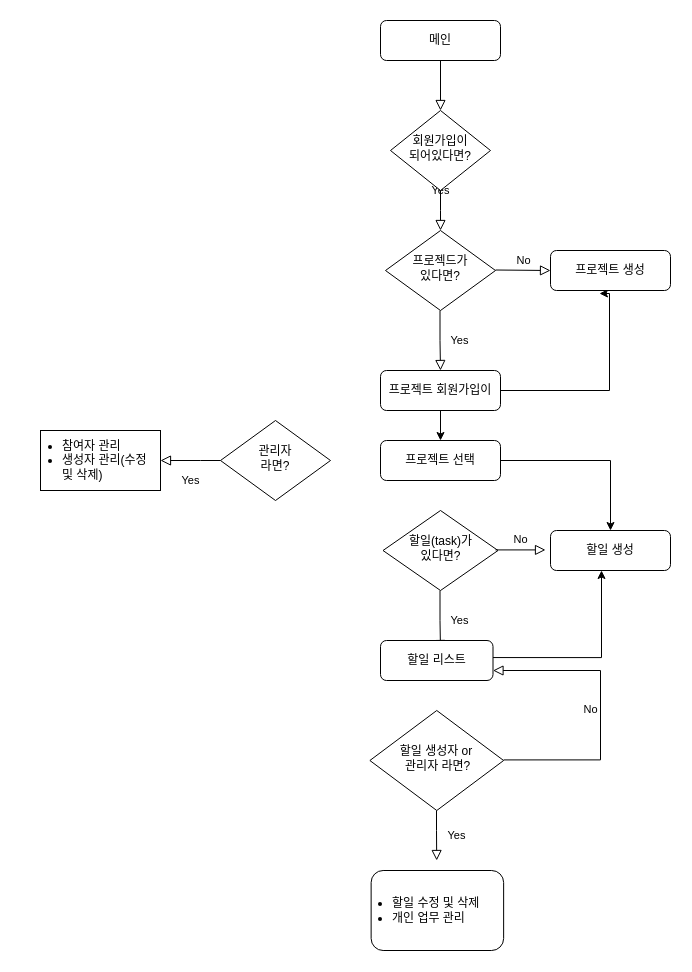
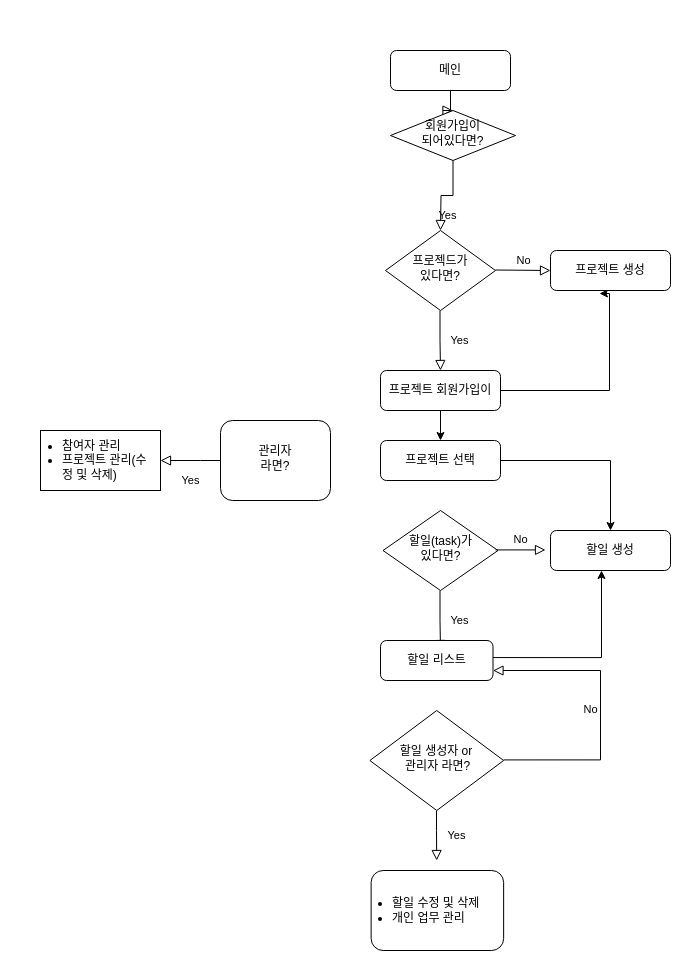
  <mxCell id="0" />
  <mxCell id="1" parent="0" />
  <mxCell id="2" value="" style="rounded=0;html=1;jettySize=auto;orthogonalLoop=1;fontSize=11;endArrow=block;endFill=0;endSize=8;strokeWidth=1;shadow=0;labelBackgroundColor=none;edgeStyle=orthogonalEdgeStyle;" parent="1" source="3" target="5" edge="1"><mxGeometry relative="1" as="geometry" /></mxCell>
- <mxCell id="3" value="메인" style="rounded=1;whiteSpace=wrap;html=1;fontSize=12;glass=0;strokeWidth=1;shadow=0;" parent="1" vertex="1"><mxGeometry x="380" y="20" width="120" height="40" as="geometry" /></mxCell>
+ <mxCell id="3" value="메인" style="rounded=1;whiteSpace=wrap;html=1;fontSize=12;glass=0;strokeWidth=1;shadow=0;" parent="1" vertex="1"><mxGeometry x="390" y="50" width="120" height="40" as="geometry" /></mxCell>
  <mxCell id="4" value="Yes" style="rounded=0;html=1;jettySize=auto;orthogonalLoop=1;fontSize=11;endArrow=block;endFill=0;endSize=8;strokeWidth=1;shadow=0;labelBackgroundColor=none;edgeStyle=orthogonalEdgeStyle;" parent="1" source="5" edge="1"><mxGeometry y="20" relative="1" as="geometry"><mxPoint as="offset" /><mxPoint x="440" y="230" as="targetPoint" /></mxGeometry></mxCell>
- <mxCell id="5" value="회원가입이&lt;br&gt;되어있다면?" style="rhombus;whiteSpace=wrap;html=1;shadow=0;fontFamily=Helvetica;fontSize=12;align=center;strokeWidth=1;spacing=6;spacingTop=-4;" parent="1" vertex="1"><mxGeometry x="390" y="110" width="100" height="80" as="geometry" /></mxCell>
+ <mxCell id="5" value="회원가입이&lt;br&gt;되어있다면?" style="rhombus;whiteSpace=wrap;html=1;shadow=0;fontFamily=Helvetica;fontSize=12;align=center;strokeWidth=1;spacing=6;spacingTop=-4;" parent="1" vertex="1"><mxGeometry x="390" y="110" width="125" height="50" as="geometry" /></mxCell>
  <mxCell id="6" value="프로젝드가 &lt;br&gt;있다면?" style="rhombus;whiteSpace=wrap;html=1;shadow=0;fontFamily=Helvetica;fontSize=12;align=center;strokeWidth=1;spacing=6;spacingTop=-4;" parent="1" vertex="1"><mxGeometry x="385" y="230" width="110" height="80" as="geometry" /></mxCell>
  <mxCell id="7" value="" style="edgeStyle=orthogonalEdgeStyle;rounded=0;orthogonalLoop=1;jettySize=auto;html=1;" parent="1" source="9" target="12" edge="1"><mxGeometry relative="1" as="geometry" /></mxCell>
  <mxCell id="8" value="" style="edgeStyle=orthogonalEdgeStyle;rounded=0;orthogonalLoop=1;jettySize=auto;html=1;entryX=0.408;entryY=1.075;entryDx=0;entryDy=0;entryPerimeter=0;" parent="1" source="9" target="10" edge="1"><mxGeometry relative="1" as="geometry"><mxPoint x="570" y="310" as="targetPoint" /><Array as="points"><mxPoint x="609" y="390" /></Array></mxGeometry></mxCell>
  <mxCell id="9" value="프로젝트 회원가입이" style="rounded=1;whiteSpace=wrap;html=1;fontSize=12;glass=0;strokeWidth=1;shadow=0;" parent="1" vertex="1"><mxGeometry x="380" y="370" width="120" height="40" as="geometry" /></mxCell>
  <mxCell id="10" value="프로젝트 생성" style="rounded=1;whiteSpace=wrap;html=1;fontSize=12;glass=0;strokeWidth=1;shadow=0;" parent="1" vertex="1"><mxGeometry x="550" y="250" width="120" height="40" as="geometry" /></mxCell>
  <mxCell id="11" value="" style="edgeStyle=orthogonalEdgeStyle;rounded=0;orthogonalLoop=1;jettySize=auto;html=1;" parent="1" source="12" target="16" edge="1"><mxGeometry relative="1" as="geometry" /></mxCell>
  <mxCell id="12" value="프로젝트 선택" style="whiteSpace=wrap;html=1;rounded=1;shadow=0;strokeWidth=1;glass=0;" parent="1" vertex="1"><mxGeometry x="380" y="440" width="120" height="40" as="geometry" /></mxCell>
- <mxCell id="13" value="관리자&lt;br&gt;라면?" style="rhombus;whiteSpace=wrap;html=1;shadow=0;fontFamily=Helvetica;fontSize=12;align=center;strokeWidth=1;spacing=6;spacingTop=-4;" parent="1" vertex="1"><mxGeometry x="220" y="420" width="110" height="80" as="geometry" /></mxCell>
+ <mxCell id="13" value="관리자&lt;br&gt;라면?" style="whiteSpace=wrap;html=1;shadow=0;fontFamily=Helvetica;fontSize=12;align=center;strokeWidth=1;spacing=6;spacingTop=-4;rounded=1;" parent="1" vertex="1"><mxGeometry x="220" y="420" width="110" height="80" as="geometry" /></mxCell>
  <mxCell id="14" value="Yes" style="rounded=0;html=1;jettySize=auto;orthogonalLoop=1;fontSize=11;endArrow=block;endFill=0;endSize=8;strokeWidth=1;shadow=0;labelBackgroundColor=none;edgeStyle=orthogonalEdgeStyle;entryX=0.5;entryY=0;entryDx=0;entryDy=0;" parent="1" target="9" edge="1"><mxGeometry y="20" relative="1" as="geometry"><mxPoint as="offset" /><mxPoint x="439.5" y="310" as="sourcePoint" /><mxPoint x="439.5" y="350" as="targetPoint" /><Array as="points"><mxPoint x="440" y="340" /><mxPoint x="440" y="340" /></Array></mxGeometry></mxCell>
  <mxCell id="15" value="Yes" style="rounded=0;html=1;jettySize=auto;orthogonalLoop=1;fontSize=11;endArrow=block;endFill=0;endSize=8;strokeWidth=1;shadow=0;labelBackgroundColor=none;edgeStyle=orthogonalEdgeStyle;exitX=0;exitY=0.5;exitDx=0;exitDy=0;" parent="1" source="13" edge="1"><mxGeometry y="20" relative="1" as="geometry"><mxPoint as="offset" /><mxPoint x="274.5" y="500" as="sourcePoint" /><mxPoint x="160" y="460" as="targetPoint" /><Array as="points"><mxPoint x="200" y="460" /><mxPoint x="200" y="460" /></Array></mxGeometry></mxCell>
  <mxCell id="16" value="할일 생성" style="whiteSpace=wrap;html=1;rounded=1;shadow=0;strokeWidth=1;glass=0;" parent="1" vertex="1"><mxGeometry x="550" y="530" width="120" height="40" as="geometry" /></mxCell>
  <mxCell id="17" value="할일(task)가&lt;br&gt;있다면?" style="rhombus;whiteSpace=wrap;html=1;shadow=0;fontFamily=Helvetica;fontSize=12;align=center;strokeWidth=1;spacing=6;spacingTop=-4;" parent="1" vertex="1"><mxGeometry x="382.5" y="510" width="115" height="80" as="geometry" /></mxCell>
  <mxCell id="18" value="Yes" style="rounded=0;html=1;jettySize=auto;orthogonalLoop=1;fontSize=11;endArrow=block;endFill=0;endSize=8;strokeWidth=1;shadow=0;labelBackgroundColor=none;edgeStyle=orthogonalEdgeStyle;entryX=0.5;entryY=0;entryDx=0;entryDy=0;" parent="1" edge="1"><mxGeometry y="20" relative="1" as="geometry"><mxPoint as="offset" /><mxPoint x="439.5" y="590" as="sourcePoint" /><mxPoint x="440" y="650" as="targetPoint" /><Array as="points"><mxPoint x="440" y="620" /><mxPoint x="440" y="620" /></Array></mxGeometry></mxCell>
  <mxCell id="19" value="No" style="edgeStyle=orthogonalEdgeStyle;rounded=0;html=1;jettySize=auto;orthogonalLoop=1;fontSize=11;endArrow=block;endFill=0;endSize=8;strokeWidth=1;shadow=0;labelBackgroundColor=none;entryX=0;entryY=0.5;entryDx=0;entryDy=0;" parent="1" target="10" edge="1"><mxGeometry y="10" relative="1" as="geometry"><mxPoint as="offset" /><mxPoint x="495" y="269.5" as="sourcePoint" /><mxPoint x="545" y="269.5" as="targetPoint" /></mxGeometry></mxCell>
  <mxCell id="20" value="할일 리스트" style="whiteSpace=wrap;html=1;rounded=1;shadow=0;strokeWidth=1;glass=0;" parent="1" vertex="1"><mxGeometry x="380" y="640" width="112.5" height="40" as="geometry" /></mxCell>
  <mxCell id="21" value="" style="rounded=0;whiteSpace=wrap;html=1;" parent="1" vertex="1"><mxGeometry x="40" y="430" width="120" height="60" as="geometry" /></mxCell>
- <mxCell id="22" value="&lt;ul&gt;&lt;li&gt;참여자 관리&lt;/li&gt;&lt;li&gt;생성자 관리(수정 및 삭제)&lt;/li&gt;&lt;/ul&gt;" style="text;strokeColor=none;fillColor=none;html=1;whiteSpace=wrap;verticalAlign=middle;overflow=hidden;" parent="1" vertex="1"><mxGeometry x="20" y="420" width="130" height="80" as="geometry" /></mxCell>
+ <mxCell id="22" value="&lt;ul&gt;&lt;li&gt;참여자 관리&lt;/li&gt;&lt;li&gt;프로젝트 관리(수정 및 삭제)&lt;/li&gt;&lt;/ul&gt;" style="text;strokeColor=none;fillColor=none;html=1;whiteSpace=wrap;verticalAlign=middle;overflow=hidden;" parent="1" vertex="1"><mxGeometry x="20" y="420" width="130" height="80" as="geometry" /></mxCell>
  <mxCell id="23" value="" style="edgeStyle=orthogonalEdgeStyle;rounded=0;orthogonalLoop=1;jettySize=auto;html=1;" parent="1" edge="1"><mxGeometry relative="1" as="geometry"><mxPoint x="492.5" y="657.059" as="sourcePoint" /><mxPoint x="601" y="570" as="targetPoint" /><Array as="points"><mxPoint x="601.5" y="657" /></Array></mxGeometry></mxCell>
  <mxCell id="24" value="할일 생성자 or&lt;br&gt;&amp;nbsp;관리자 라면?" style="rhombus;whiteSpace=wrap;html=1;shadow=0;fontFamily=Helvetica;fontSize=12;align=center;strokeWidth=1;spacing=6;spacingTop=-4;" parent="1" vertex="1"><mxGeometry x="369.38" y="710" width="133.75" height="100" as="geometry" /></mxCell>
  <mxCell id="25" value="" style="whiteSpace=wrap;html=1;rounded=1;shadow=0;strokeWidth=1;glass=0;" parent="1" vertex="1"><mxGeometry x="370.63" y="870" width="132.5" height="80" as="geometry" /></mxCell>
  <mxCell id="26" value="Yes" style="rounded=0;html=1;jettySize=auto;orthogonalLoop=1;fontSize=11;endArrow=block;endFill=0;endSize=8;strokeWidth=1;shadow=0;labelBackgroundColor=none;edgeStyle=orthogonalEdgeStyle;entryX=0.5;entryY=0;entryDx=0;entryDy=0;" parent="1" edge="1"><mxGeometry y="20" relative="1" as="geometry"><mxPoint as="offset" /><mxPoint x="436" y="810" as="sourcePoint" /><mxPoint x="436.2" y="860" as="targetPoint" /><Array as="points"><mxPoint x="436.2" y="830" /><mxPoint x="436.2" y="830" /></Array></mxGeometry></mxCell>
  <mxCell id="27" value="No" style="edgeStyle=orthogonalEdgeStyle;rounded=0;html=1;jettySize=auto;orthogonalLoop=1;fontSize=11;endArrow=block;endFill=0;endSize=8;strokeWidth=1;shadow=0;labelBackgroundColor=none;entryX=1;entryY=0.75;entryDx=0;entryDy=0;" parent="1" target="20" edge="1"><mxGeometry y="10" relative="1" as="geometry"><mxPoint as="offset" /><mxPoint x="503.13" y="759.41" as="sourcePoint" /><mxPoint x="553" y="670" as="targetPoint" /><Array as="points"><mxPoint x="600" y="759" /><mxPoint x="600" y="670" /></Array></mxGeometry></mxCell>
  <mxCell id="28" value="No" style="edgeStyle=orthogonalEdgeStyle;rounded=0;html=1;jettySize=auto;orthogonalLoop=1;fontSize=11;endArrow=block;endFill=0;endSize=8;strokeWidth=1;shadow=0;labelBackgroundColor=none;" parent="1" edge="1"><mxGeometry y="10" relative="1" as="geometry"><mxPoint as="offset" /><mxPoint x="495" y="549.41" as="sourcePoint" /><mxPoint x="545" y="549.41" as="targetPoint" /></mxGeometry></mxCell>
  <mxCell id="29" value="&lt;ul&gt;&lt;li&gt;할일 수정 및 삭제&lt;/li&gt;&lt;li&gt;개인 업무 관리&lt;/li&gt;&lt;/ul&gt;" style="text;strokeColor=none;fillColor=none;html=1;whiteSpace=wrap;verticalAlign=middle;overflow=hidden;" vertex="1" parent="1"><mxGeometry x="350" y="870" width="190" height="80" as="geometry" /></mxCell>
